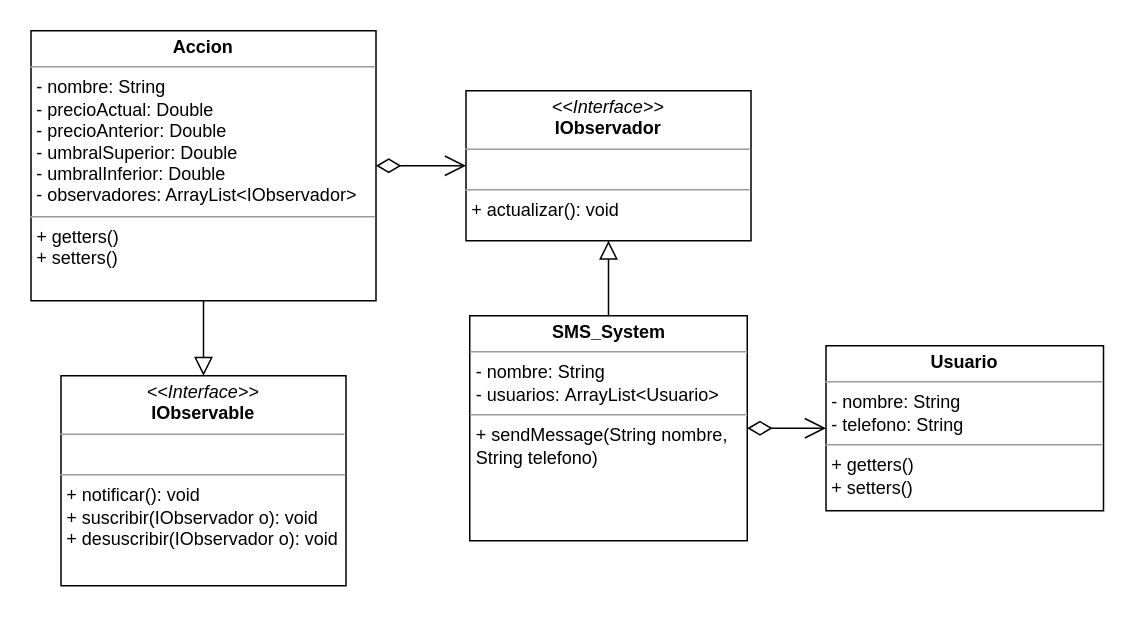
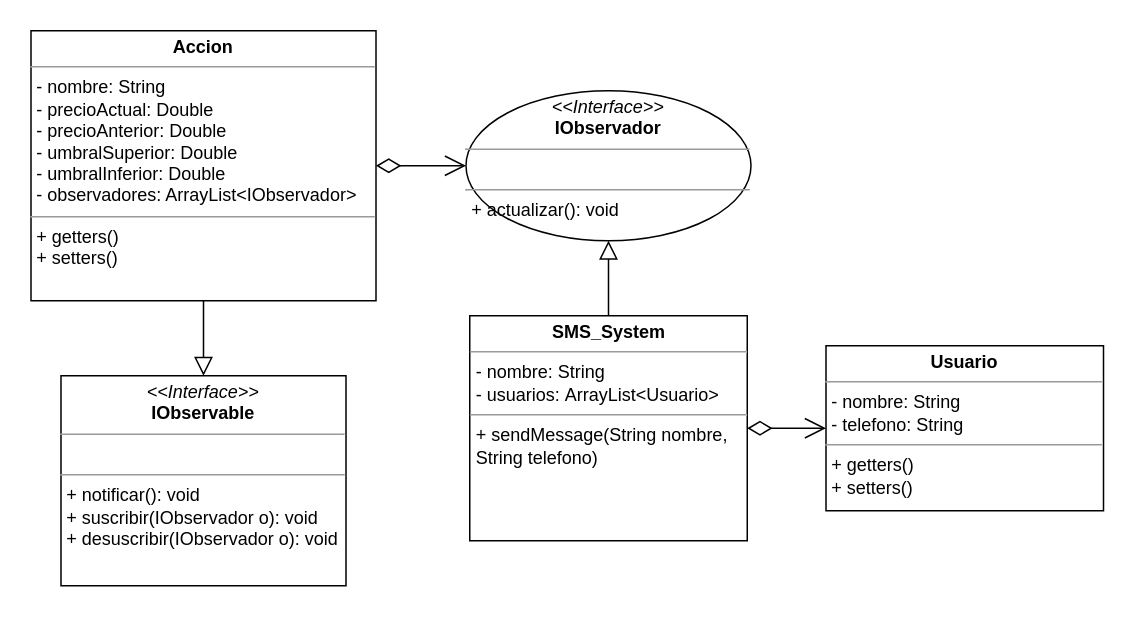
  <mxCell id="0" />
  <mxCell id="1" parent="0" />
  <mxCell id="2" value="" style="endArrow=block;endSize=10;endFill=0;shadow=0;strokeWidth=1;rounded=0;edgeStyle=elbowEdgeStyle;elbow=vertical;exitX=0.5;exitY=0;exitDx=0;exitDy=0;" parent="1" source="4" target="3" edge="1"><mxGeometry width="160" relative="1" as="geometry"><mxPoint x="240" y="300" as="sourcePoint" /><mxPoint x="240" y="198" as="targetPoint" /></mxGeometry></mxCell>
  <mxCell id="3" value="&lt;p style=&quot;margin:0px;margin-top:4px;text-align:center;&quot;&gt;&lt;i&gt;&amp;lt;&amp;lt;Interface&amp;gt;&amp;gt;&lt;/i&gt;&lt;br&gt;&lt;b&gt;IObservable&lt;/b&gt;&lt;/p&gt;&lt;hr size=&quot;1&quot;&gt;&lt;p style=&quot;margin:0px;margin-left:4px;&quot;&gt;&lt;br&gt;&lt;/p&gt;&lt;hr size=&quot;1&quot;&gt;&lt;p style=&quot;margin:0px;margin-left:4px;&quot;&gt;+&amp;nbsp;notificar(): void&lt;/p&gt;&lt;p style=&quot;margin:0px;margin-left:4px;&quot;&gt;+&amp;nbsp;suscribir(IObservador o): void&lt;/p&gt;&lt;p style=&quot;margin:0px;margin-left:4px;&quot;&gt;+ desuscribir(IObservador o): void&lt;/p&gt;" style="verticalAlign=top;align=left;overflow=fill;fontSize=12;fontFamily=Helvetica;html=1;whiteSpace=wrap;" vertex="1" parent="1"><mxGeometry x="40" y="250" width="190" height="140" as="geometry" /></mxCell>
  <mxCell id="4" value="&lt;p style=&quot;margin:0px;margin-top:4px;text-align:center;&quot;&gt;&lt;b&gt;Accion&lt;/b&gt;&lt;/p&gt;&lt;hr size=&quot;1&quot;&gt;&lt;p style=&quot;margin:0px;margin-left:4px;&quot;&gt;- nombre: String&lt;/p&gt;&lt;p style=&quot;margin:0px;margin-left:4px;&quot;&gt;- precioActual: Double&lt;/p&gt;&lt;p style=&quot;margin:0px;margin-left:4px;&quot;&gt;- precioAnterior: Double&lt;br&gt;&lt;/p&gt;&lt;p style=&quot;margin:0px;margin-left:4px;&quot;&gt;- umbralSuperior: Double&lt;br&gt;&lt;/p&gt;&lt;p style=&quot;margin:0px;margin-left:4px;&quot;&gt;- umbralInferior: Double&lt;/p&gt;&lt;p style=&quot;margin:0px;margin-left:4px;&quot;&gt;- observadores: ArrayList&amp;lt;IObservador&amp;gt;&lt;/p&gt;&lt;hr size=&quot;1&quot;&gt;&lt;p style=&quot;margin:0px;margin-left:4px;&quot;&gt;+ getters()&lt;/p&gt;&lt;p style=&quot;margin:0px;margin-left:4px;&quot;&gt;+ setters()&lt;/p&gt;" style="verticalAlign=top;align=left;overflow=fill;fontSize=12;fontFamily=Helvetica;html=1;whiteSpace=wrap;" vertex="1" parent="1"><mxGeometry x="20" y="20" width="230" height="180" as="geometry" /></mxCell>
  <mxCell id="5" value="" style="endArrow=block;endSize=10;endFill=0;shadow=0;strokeWidth=1;rounded=0;edgeStyle=elbowEdgeStyle;elbow=vertical;exitX=0.5;exitY=0;exitDx=0;exitDy=0;" edge="1" parent="1" source="7" target="6"><mxGeometry width="160" relative="1" as="geometry"><mxPoint x="405" y="300" as="sourcePoint" /><mxPoint x="405" y="198" as="targetPoint" /></mxGeometry></mxCell>
- <mxCell id="6" value="&lt;p style=&quot;margin:0px;margin-top:4px;text-align:center;&quot;&gt;&lt;i&gt;&amp;lt;&amp;lt;Interface&amp;gt;&amp;gt;&lt;/i&gt;&lt;br&gt;&lt;b&gt;IObservador&lt;/b&gt;&lt;/p&gt;&lt;hr size=&quot;1&quot;&gt;&lt;p style=&quot;margin:0px;margin-left:4px;&quot;&gt;&lt;br&gt;&lt;/p&gt;&lt;hr size=&quot;1&quot;&gt;&lt;p style=&quot;margin:0px;margin-left:4px;&quot;&gt;+&amp;nbsp;actualizar(): void&lt;/p&gt;" style="verticalAlign=top;align=left;overflow=fill;fontSize=12;fontFamily=Helvetica;html=1;whiteSpace=wrap;" vertex="1" parent="1"><mxGeometry x="310" y="60" width="190" height="100" as="geometry" /></mxCell>
+ <mxCell id="6" value="&lt;p style=&quot;margin:0px;margin-top:4px;text-align:center;&quot;&gt;&lt;i&gt;&amp;lt;&amp;lt;Interface&amp;gt;&amp;gt;&lt;/i&gt;&lt;br&gt;&lt;b&gt;IObservador&lt;/b&gt;&lt;/p&gt;&lt;hr size=&quot;1&quot;&gt;&lt;p style=&quot;margin:0px;margin-left:4px;&quot;&gt;&lt;br&gt;&lt;/p&gt;&lt;hr size=&quot;1&quot;&gt;&lt;p style=&quot;margin:0px;margin-left:4px;&quot;&gt;+&amp;nbsp;actualizar(): void&lt;/p&gt;" style="ellipse;verticalAlign=top;align=left;overflow=fill;fontSize=12;fontFamily=Helvetica;html=1;whiteSpace=wrap;" vertex="1" parent="1"><mxGeometry x="310" y="60" width="190" height="100" as="geometry" /></mxCell>
  <mxCell id="7" value="&lt;p style=&quot;margin:0px;margin-top:4px;text-align:center;&quot;&gt;&lt;b&gt;SMS_System&lt;/b&gt;&lt;/p&gt;&lt;hr size=&quot;1&quot;&gt;&lt;p style=&quot;margin:0px;margin-left:4px;&quot;&gt;- nombre: String&lt;/p&gt;&lt;p style=&quot;margin:0px;margin-left:4px;&quot;&gt;-&amp;nbsp;usuarios:&amp;nbsp;ArrayList&amp;lt;Usuario&amp;gt;&lt;/p&gt;&lt;hr size=&quot;1&quot;&gt;&lt;p style=&quot;margin:0px;margin-left:4px;&quot;&gt;+ sendMessage(String nombre, String telefono)&lt;/p&gt;" style="verticalAlign=top;align=left;overflow=fill;fontSize=12;fontFamily=Helvetica;html=1;whiteSpace=wrap;" vertex="1" parent="1"><mxGeometry x="312.5" y="210" width="185" height="150" as="geometry" /></mxCell>
  <mxCell id="8" value="&lt;p style=&quot;margin:0px;margin-top:4px;text-align:center;&quot;&gt;&lt;b&gt;Usuario&lt;/b&gt;&lt;/p&gt;&lt;hr size=&quot;1&quot;&gt;&lt;p style=&quot;margin:0px;margin-left:4px;&quot;&gt;- nombre: String&lt;/p&gt;&lt;p style=&quot;margin:0px;margin-left:4px;&quot;&gt;- telefono:&amp;nbsp;String&lt;/p&gt;&lt;hr size=&quot;1&quot;&gt;&lt;p style=&quot;border-color: var(--border-color); margin: 0px 0px 0px 4px;&quot;&gt;+ getters()&lt;/p&gt;&lt;p style=&quot;border-color: var(--border-color); margin: 0px 0px 0px 4px;&quot;&gt;+ setters()&lt;/p&gt;" style="verticalAlign=top;align=left;overflow=fill;fontSize=12;fontFamily=Helvetica;html=1;whiteSpace=wrap;" vertex="1" parent="1"><mxGeometry x="550" y="230" width="185" height="110" as="geometry" /></mxCell>
  <mxCell id="9" value="" style="endArrow=open;html=1;endSize=12;startArrow=diamondThin;startSize=14;startFill=0;edgeStyle=orthogonalEdgeStyle;align=left;verticalAlign=bottom;rounded=0;exitX=1;exitY=0.5;exitDx=0;exitDy=0;entryX=0;entryY=0.5;entryDx=0;entryDy=0;" edge="1" parent="1" source="7" target="8"><mxGeometry x="-1" y="3" relative="1" as="geometry"><mxPoint x="420" y="250" as="sourcePoint" /><mxPoint x="580" y="250" as="targetPoint" /></mxGeometry></mxCell>
  <mxCell id="10" value="" style="endArrow=open;html=1;endSize=12;startArrow=diamondThin;startSize=14;startFill=0;edgeStyle=orthogonalEdgeStyle;align=left;verticalAlign=bottom;rounded=0;exitX=1;exitY=0.5;exitDx=0;exitDy=0;entryX=0;entryY=0.5;entryDx=0;entryDy=0;" edge="1" parent="1" source="4" target="6"><mxGeometry x="-1" y="3" relative="1" as="geometry"><mxPoint x="250" y="109.44" as="sourcePoint" /><mxPoint x="382" y="109" as="targetPoint" /></mxGeometry></mxCell>
